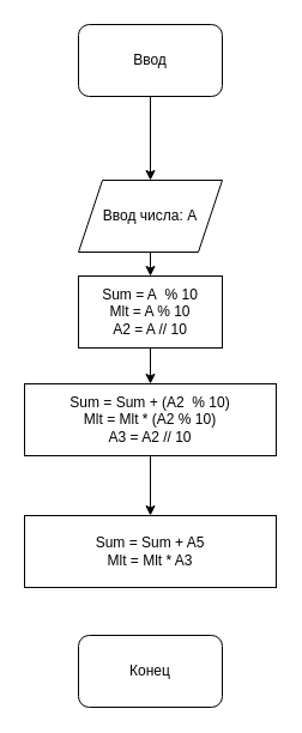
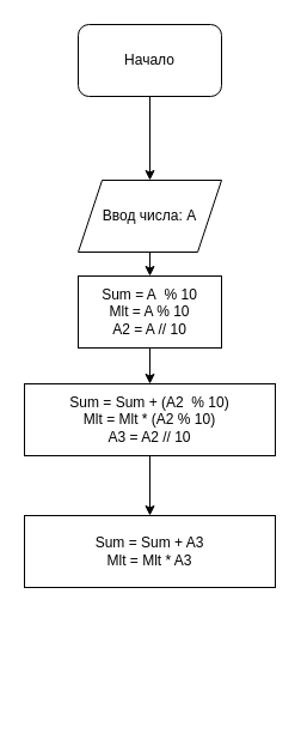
  <mxCell id="0" />
  <mxCell id="1" parent="0" />
  <mxCell id="2" style="edgeStyle=orthogonalEdgeStyle;rounded=0;orthogonalLoop=1;jettySize=auto;html=1;exitX=0.5;exitY=1;exitDx=0;exitDy=0;entryX=0.5;entryY=0;entryDx=0;entryDy=0;" edge="1" parent="1" source="3" target="6"><mxGeometry relative="1" as="geometry" /></mxCell>
- <mxCell id="3" value="Ввод" style="rounded=1;whiteSpace=wrap;html=1;" vertex="1" parent="1"><mxGeometry x="65" y="20" width="120" height="60" as="geometry" /></mxCell>
- <mxCell id="4" value="Конец" style="rounded=1;whiteSpace=wrap;html=1;" vertex="1" parent="1"><mxGeometry x="65" y="530" width="120" height="60" as="geometry" /></mxCell>
+ <mxCell id="3" value="Начало" style="rounded=1;whiteSpace=wrap;html=1;" vertex="1" parent="1"><mxGeometry x="65" y="20" width="120" height="60" as="geometry" /></mxCell>
  <mxCell id="5" style="edgeStyle=orthogonalEdgeStyle;rounded=0;orthogonalLoop=1;jettySize=auto;html=1;exitX=0.5;exitY=1;exitDx=0;exitDy=0;entryX=0.5;entryY=0;entryDx=0;entryDy=0;" edge="1" parent="1" source="6" target="8"><mxGeometry relative="1" as="geometry" /></mxCell>
  <mxCell id="6" value="Ввод числа: А" style="shape=parallelogram;perimeter=parallelogramPerimeter;whiteSpace=wrap;html=1;fixedSize=1;" vertex="1" parent="1"><mxGeometry x="65" y="150" width="120" height="60" as="geometry" /></mxCell>
  <mxCell id="7" style="edgeStyle=orthogonalEdgeStyle;rounded=0;orthogonalLoop=1;jettySize=auto;html=1;exitX=0.5;exitY=1;exitDx=0;exitDy=0;" edge="1" parent="1" source="8" target="10"><mxGeometry relative="1" as="geometry" /></mxCell>
  <mxCell id="8" value="Sum = A&amp;nbsp; % 10&lt;br&gt;Mlt = A % 10&lt;br&gt;A2 = A // 10" style="rounded=0;whiteSpace=wrap;html=1;" vertex="1" parent="1"><mxGeometry x="65" y="230" width="120" height="60" as="geometry" /></mxCell>
  <mxCell id="9" style="edgeStyle=orthogonalEdgeStyle;rounded=0;orthogonalLoop=1;jettySize=auto;html=1;exitX=0.5;exitY=1;exitDx=0;exitDy=0;entryX=0.5;entryY=0;entryDx=0;entryDy=0;" edge="1" parent="1" source="10" target="11"><mxGeometry relative="1" as="geometry" /></mxCell>
  <mxCell id="10" value="Sum = Sum + (A2&amp;nbsp; % 10)&lt;br&gt;Mlt = Mlt * (A2 % 10)&lt;br&gt;A3 = A2 // 10" style="rounded=0;whiteSpace=wrap;html=1;" vertex="1" parent="1"><mxGeometry x="20" y="320" width="210" height="60" as="geometry" /></mxCell>
- <mxCell id="11" value="Sum = Sum + A5&lt;br&gt;Mlt = Mlt * A3" style="rounded=0;whiteSpace=wrap;html=1;" vertex="1" parent="1"><mxGeometry x="20" y="430" width="210" height="60" as="geometry" /></mxCell>
+ <mxCell id="11" value="Sum = Sum + A3&lt;br&gt;Mlt = Mlt * A3" style="rounded=0;whiteSpace=wrap;html=1;" vertex="1" parent="1"><mxGeometry x="20" y="430" width="210" height="60" as="geometry" /></mxCell>
